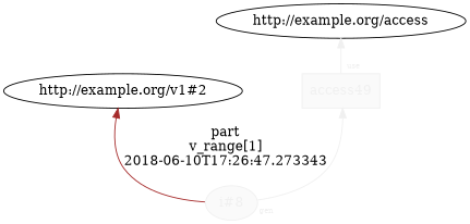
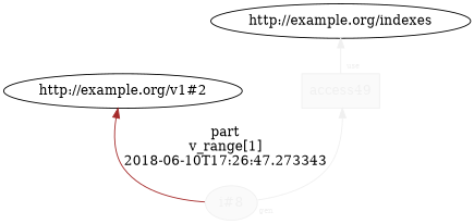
  digraph {
    rankdir=BT
    edge [rotation=20 color="#F0F0F0" fontcolor="#F0F0F0" labelangle=60.0 labeldistance=1.5 labelfontsize=8]
    n1 [color="#F0F0F0" fillcolor="#FAFAFA" fontcolor="#F0F0F0" label="i#8" style=filled]
    "http://example.org/v1#2"
    n3 [color="#F0F0F0" fillcolor="#FAFAFA" fontcolor="#F0F0F0" label=access49 shape=polygon sides=4 style=filled]
-   "http://example.org/indexes" [label="http://example.org/access"]
+   "http://example.org/indexes"
    n1 -> "http://example.org/v1#2" [angle=60.0 distance=1.5 fontsize=14 label="part\nv_range[1]\n2018-06-10T17:26:47.273343" color=brown fontcolor="" labelangle="" labeldistance="" labelfontsize=""]
    n1 -> n3 [taillabel=gen]
    n3 -> "http://example.org/indexes" [taillabel=use]
  }
